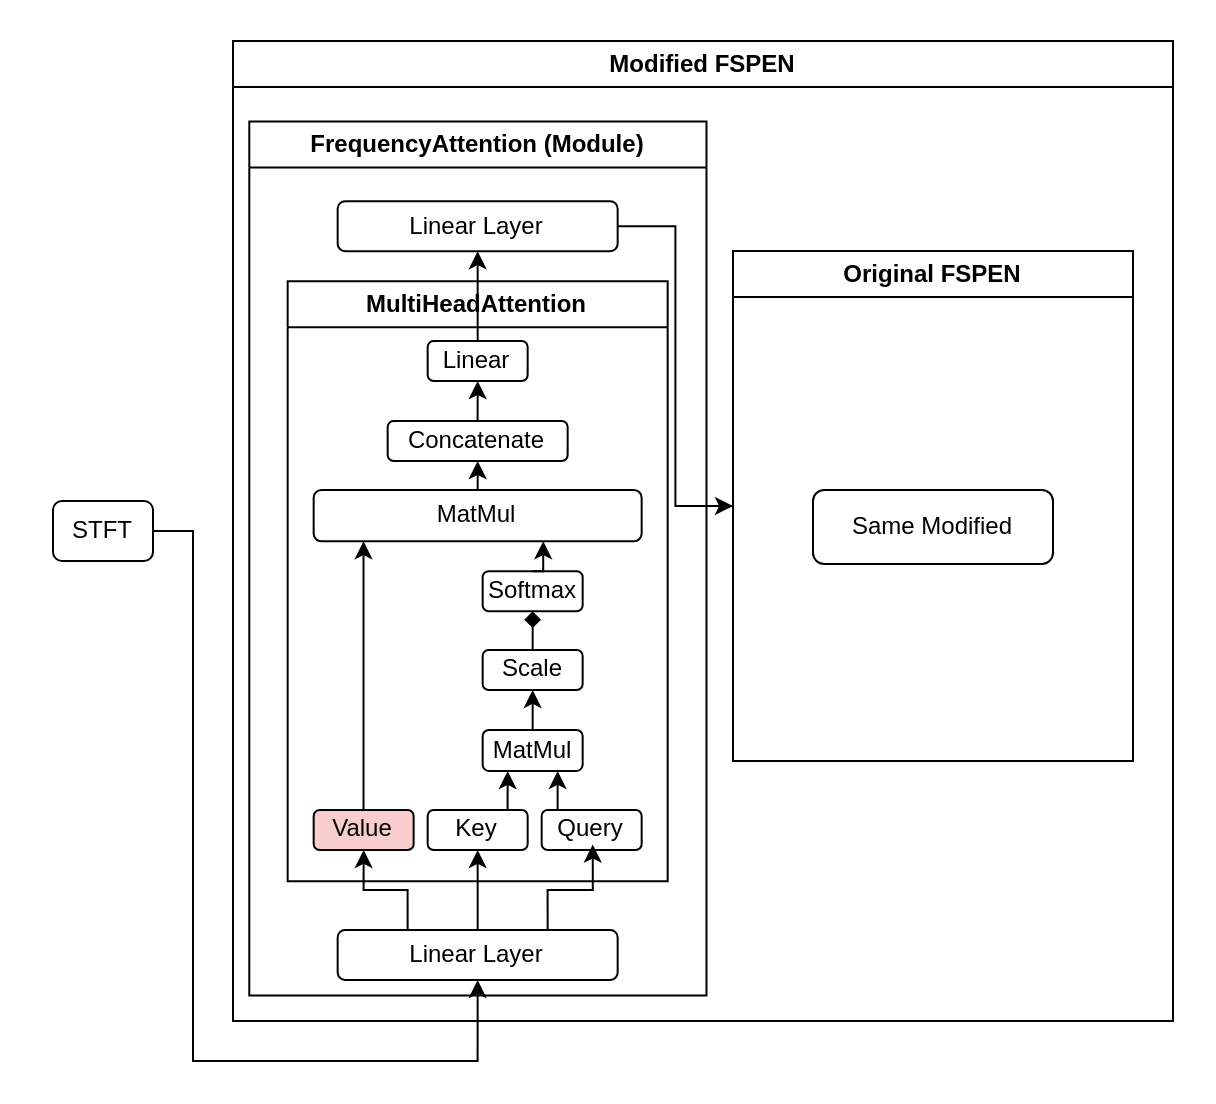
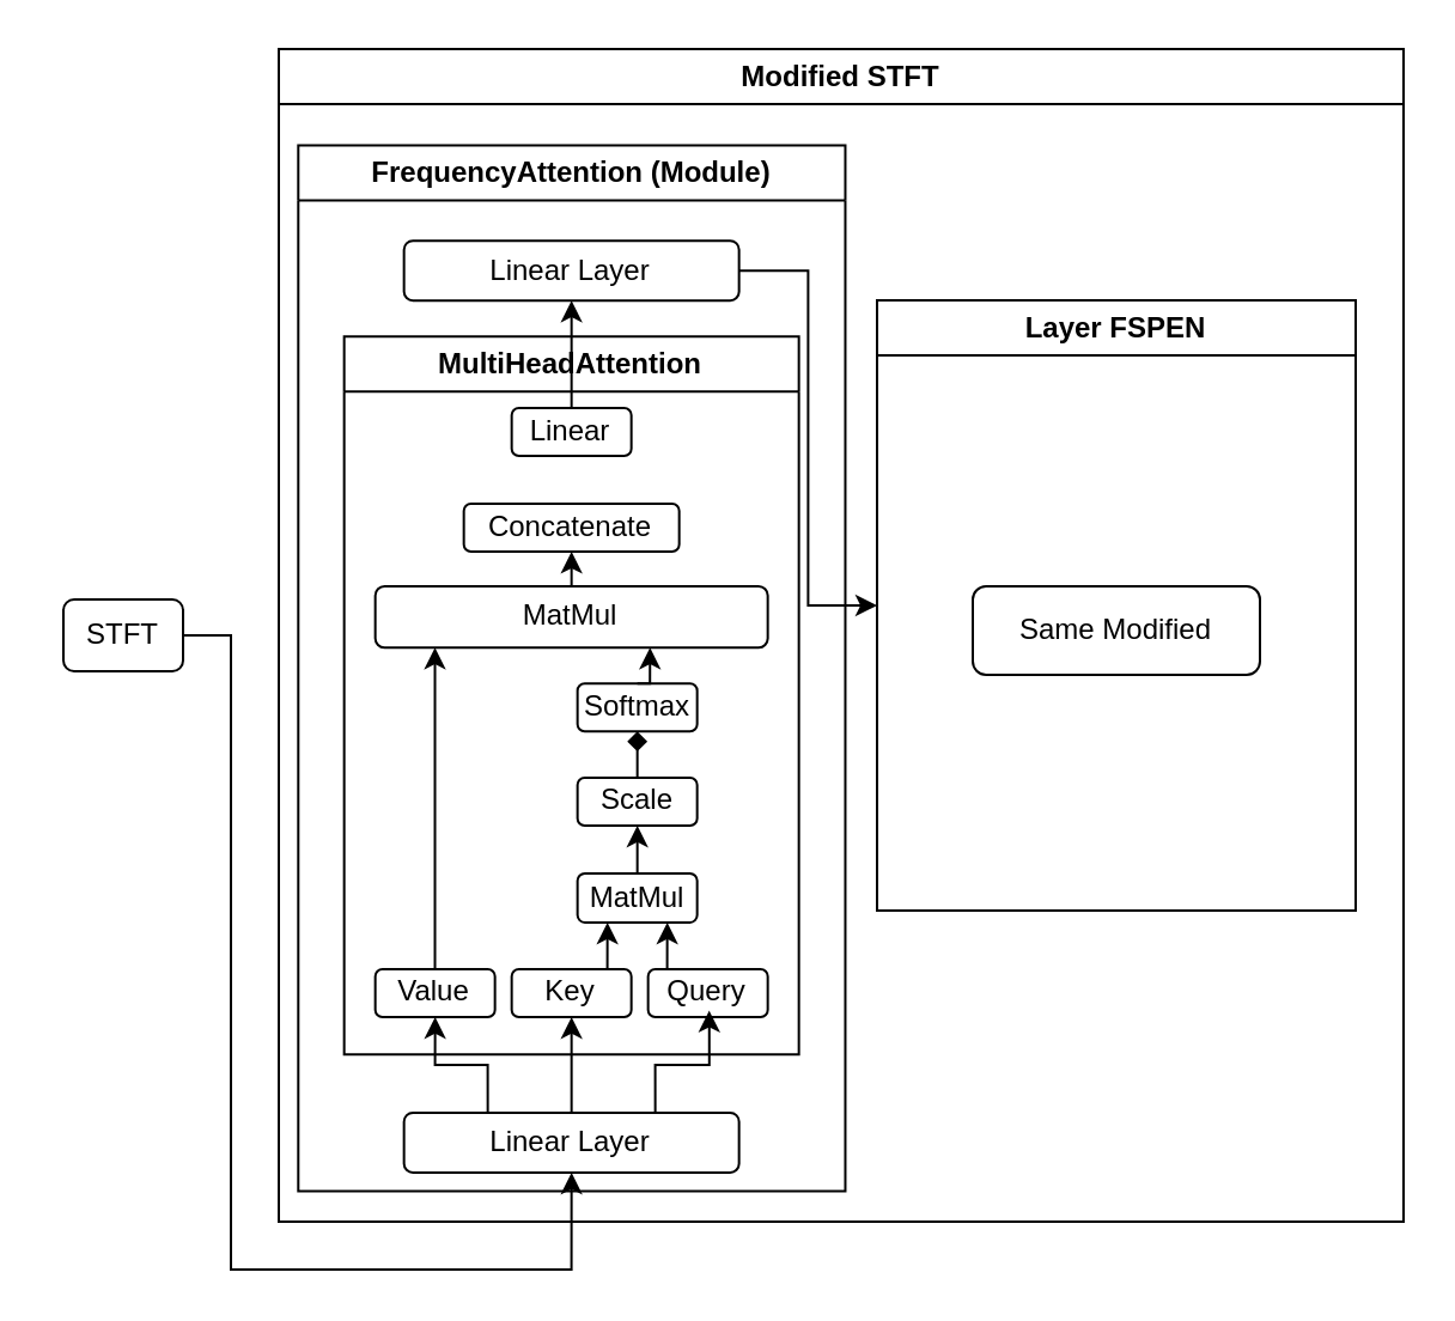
  <mxCell id="0" />
  <mxCell id="1" parent="0" />
  <mxCell id="2" style="edgeStyle=orthogonalEdgeStyle;rounded=0;orthogonalLoop=1;jettySize=auto;html=1;entryX=0.5;entryY=1;entryDx=0;entryDy=0;" edge="1" parent="1" source="3" target="8"><mxGeometry relative="1" as="geometry"><Array as="points"><mxPoint x="96" y="265" /><mxPoint x="96" y="530" /><mxPoint x="238" y="530" /></Array></mxGeometry></mxCell>
  <mxCell id="3" value="STFT" style="whiteSpace=wrap;html=1;rounded=1;" vertex="1" parent="1"><mxGeometry x="26" y="250" width="50" height="30" as="geometry" /></mxCell>
- <mxCell id="4" value="Modified FSPEN" style="swimlane;whiteSpace=wrap;html=1;" vertex="1" parent="1"><mxGeometry x="116" y="20" width="470" height="490" as="geometry" /></mxCell>
+ <mxCell id="4" value="Modified STFT" style="swimlane;whiteSpace=wrap;html=1;" vertex="1" parent="1"><mxGeometry x="116" y="20" width="470" height="490" as="geometry" /></mxCell>
  <mxCell id="5" value="FrequencyAttention (Module)" style="swimlane;horizontal=0;whiteSpace=wrap;html=1;rotation=90;" vertex="1" parent="4"><mxGeometry x="-96" y="144.45" width="436.89" height="228.59" as="geometry" /></mxCell>
  <mxCell id="6" style="edgeStyle=orthogonalEdgeStyle;rounded=0;orthogonalLoop=1;jettySize=auto;html=1;exitX=0.25;exitY=0;exitDx=0;exitDy=0;entryX=0.5;entryY=1;entryDx=0;entryDy=0;strokeWidth=1;" edge="1" parent="5" source="8" target="10"><mxGeometry relative="1" as="geometry" /></mxCell>
  <mxCell id="7" style="edgeStyle=orthogonalEdgeStyle;rounded=0;orthogonalLoop=1;jettySize=auto;html=1;exitX=0.5;exitY=0;exitDx=0;exitDy=0;entryX=0.5;entryY=1;entryDx=0;entryDy=0;strokeWidth=1;" edge="1" parent="5" source="8" target="12"><mxGeometry relative="1" as="geometry" /></mxCell>
  <mxCell id="8" value="Linear Layer" style="rounded=1;whiteSpace=wrap;html=1;" vertex="1" parent="5"><mxGeometry x="148.33" y="300.03" width="140" height="25" as="geometry" /></mxCell>
  <mxCell id="9" value="MultiHeadAttention" style="swimlane;whiteSpace=wrap;html=1;" vertex="1" parent="5"><mxGeometry x="123.33" y="-24.34" width="190" height="300" as="geometry" /></mxCell>
- <mxCell id="10" value="Value" style="rounded=1;whiteSpace=wrap;html=1;fillColor=#f8cecc;" vertex="1" parent="9"><mxGeometry x="13" y="264.37" width="50" height="20" as="geometry" /></mxCell>
+ <mxCell id="10" value="Value" style="rounded=1;whiteSpace=wrap;html=1;" vertex="1" parent="9"><mxGeometry x="13" y="264.37" width="50" height="20" as="geometry" /></mxCell>
  <mxCell id="11" style="edgeStyle=orthogonalEdgeStyle;rounded=0;orthogonalLoop=1;jettySize=auto;html=1;exitX=0.75;exitY=0;exitDx=0;exitDy=0;entryX=0.25;entryY=1;entryDx=0;entryDy=0;" edge="1" parent="9" source="12" target="16"><mxGeometry relative="1" as="geometry" /></mxCell>
  <mxCell id="12" value="Key" style="rounded=1;whiteSpace=wrap;html=1;" vertex="1" parent="9"><mxGeometry x="70" y="264.37" width="50" height="20" as="geometry" /></mxCell>
  <mxCell id="13" style="edgeStyle=orthogonalEdgeStyle;rounded=0;orthogonalLoop=1;jettySize=auto;html=1;exitX=0.25;exitY=0;exitDx=0;exitDy=0;entryX=0.75;entryY=1;entryDx=0;entryDy=0;" edge="1" parent="9" source="14" target="16"><mxGeometry relative="1" as="geometry" /></mxCell>
  <mxCell id="14" value="Query" style="rounded=1;whiteSpace=wrap;html=1;" vertex="1" parent="9"><mxGeometry x="127" y="264.37" width="50" height="20" as="geometry" /></mxCell>
  <mxCell id="15" style="edgeStyle=orthogonalEdgeStyle;rounded=0;orthogonalLoop=1;jettySize=auto;html=1;exitX=0.5;exitY=0;exitDx=0;exitDy=0;entryX=0.5;entryY=1;entryDx=0;entryDy=0;" edge="1" parent="9" source="16" target="18"><mxGeometry relative="1" as="geometry" /></mxCell>
  <mxCell id="16" value="MatMul" style="rounded=1;whiteSpace=wrap;html=1;" vertex="1" parent="9"><mxGeometry x="97.5" y="224.37" width="50" height="20.5" as="geometry" /></mxCell>
  <mxCell id="17" style="edgeStyle=orthogonalEdgeStyle;rounded=0;orthogonalLoop=1;jettySize=auto;html=1;exitX=0.5;exitY=0;exitDx=0;exitDy=0;entryX=0.5;entryY=1;entryDx=0;entryDy=0;endArrow=diamond;" edge="1" parent="9" source="18" target="19"><mxGeometry relative="1" as="geometry" /></mxCell>
  <mxCell id="18" value="Scale" style="rounded=1;whiteSpace=wrap;html=1;" vertex="1" parent="9"><mxGeometry x="97.5" y="184.37" width="50" height="20" as="geometry" /></mxCell>
  <mxCell id="19" value="Softmax" style="rounded=1;whiteSpace=wrap;html=1;" vertex="1" parent="9"><mxGeometry x="97.5" y="145" width="50" height="20" as="geometry" /></mxCell>
  <mxCell id="20" style="edgeStyle=orthogonalEdgeStyle;rounded=0;orthogonalLoop=1;jettySize=auto;html=1;exitX=0.5;exitY=0;exitDx=0;exitDy=0;entryX=0.5;entryY=1;entryDx=0;entryDy=0;" edge="1" parent="9" source="21" target="25"><mxGeometry relative="1" as="geometry" /></mxCell>
  <mxCell id="21" value="MatMul" style="rounded=1;whiteSpace=wrap;html=1;" vertex="1" parent="9"><mxGeometry x="13" y="104.37" width="164" height="25.63" as="geometry" /></mxCell>
  <mxCell id="22" style="edgeStyle=orthogonalEdgeStyle;rounded=0;orthogonalLoop=1;jettySize=auto;html=1;entryX=0.152;entryY=1;entryDx=0;entryDy=0;entryPerimeter=0;" edge="1" parent="9" source="10" target="21"><mxGeometry relative="1" as="geometry" /></mxCell>
  <mxCell id="23" style="edgeStyle=orthogonalEdgeStyle;rounded=0;orthogonalLoop=1;jettySize=auto;html=1;exitX=0.5;exitY=0;exitDx=0;exitDy=0;entryX=0.7;entryY=1;entryDx=0;entryDy=0;entryPerimeter=0;" edge="1" parent="9" source="19" target="21"><mxGeometry relative="1" as="geometry" /></mxCell>
- <mxCell id="24" style="edgeStyle=orthogonalEdgeStyle;rounded=0;orthogonalLoop=1;jettySize=auto;html=1;exitX=0.75;exitY=0;exitDx=0;exitDy=0;entryX=0.5;entryY=1;entryDx=0;entryDy=0;" edge="1" parent="9" source="25" target="26"><mxGeometry relative="1" as="geometry" /></mxCell>
  <mxCell id="25" value="Concatenate" style="rounded=1;whiteSpace=wrap;html=1;" vertex="1" parent="9"><mxGeometry x="50" y="69.89" width="90" height="20" as="geometry" /></mxCell>
  <mxCell id="26" value="Linear" style="rounded=1;whiteSpace=wrap;html=1;" vertex="1" parent="9"><mxGeometry x="70" y="29.89" width="50" height="20" as="geometry" /></mxCell>
  <mxCell id="27" value="Linear Layer" style="rounded=1;whiteSpace=wrap;html=1;" vertex="1" parent="5"><mxGeometry x="148.33" y="-64.34" width="140" height="25" as="geometry" /></mxCell>
  <mxCell id="28" style="edgeStyle=orthogonalEdgeStyle;rounded=0;orthogonalLoop=1;jettySize=auto;html=1;exitX=0.75;exitY=0;exitDx=0;exitDy=0;entryX=0.511;entryY=0.866;entryDx=0;entryDy=0;entryPerimeter=0;strokeWidth=1;" edge="1" parent="5" source="8" target="14"><mxGeometry relative="1" as="geometry" /></mxCell>
  <mxCell id="29" style="edgeStyle=orthogonalEdgeStyle;rounded=0;orthogonalLoop=1;jettySize=auto;html=1;entryX=0.5;entryY=1;entryDx=0;entryDy=0;" edge="1" parent="5" source="26" target="27"><mxGeometry relative="1" as="geometry" /></mxCell>
- <mxCell id="30" value="Original FSPEN" style="swimlane;whiteSpace=wrap;html=1;" vertex="1" parent="4"><mxGeometry x="250" y="105" width="200" height="255" as="geometry" /></mxCell>
+ <mxCell id="30" value="Layer FSPEN" style="swimlane;whiteSpace=wrap;html=1;" vertex="1" parent="4"><mxGeometry x="250" y="105" width="200" height="255" as="geometry" /></mxCell>
  <mxCell id="31" value="Same Modified" style="rounded=1;whiteSpace=wrap;html=1;" vertex="1" parent="30"><mxGeometry x="40" y="119.48" width="120" height="37" as="geometry" /></mxCell>
  <mxCell id="32" style="edgeStyle=orthogonalEdgeStyle;rounded=0;orthogonalLoop=1;jettySize=auto;html=1;entryX=0;entryY=0.5;entryDx=0;entryDy=0;" edge="1" parent="4" source="27" target="30"><mxGeometry relative="1" as="geometry" /></mxCell>
